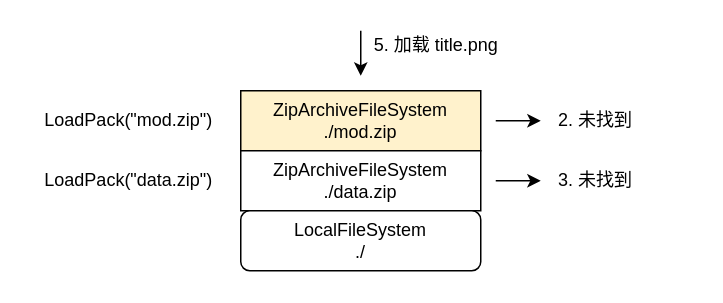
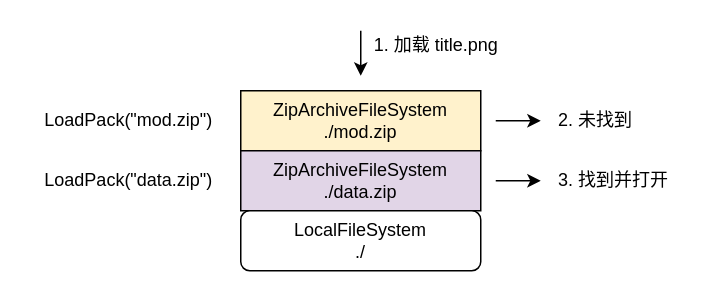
  <mxCell id="0" />
  <mxCell id="1" parent="0" />
  <mxCell id="2" value="ZipArchiveFileSystem&lt;br&gt;./mod.zip" style="rounded=0;whiteSpace=wrap;html=1;fillColor=#fff2cc;" vertex="1" parent="1"><mxGeometry x="160" y="60" width="160" height="40" as="geometry" /></mxCell>
- <mxCell id="3" value="ZipArchiveFileSystem&lt;br&gt;./data.zip" style="rounded=0;whiteSpace=wrap;html=1;" vertex="1" parent="1"><mxGeometry x="160" y="100" width="160" height="40" as="geometry" /></mxCell>
+ <mxCell id="3" value="ZipArchiveFileSystem&lt;br&gt;./data.zip" style="rounded=0;whiteSpace=wrap;html=1;fillColor=#e1d5e7;" vertex="1" parent="1"><mxGeometry x="160" y="100" width="160" height="40" as="geometry" /></mxCell>
  <mxCell id="4" value="LocalFileSystem&lt;br&gt;./" style="whiteSpace=wrap;html=1;rounded=1;" vertex="1" parent="1"><mxGeometry x="160" y="140" width="160" height="40" as="geometry" /></mxCell>
  <mxCell id="5" value="" style="endArrow=classic;html=1;" edge="1" parent="1"><mxGeometry width="50" height="50" relative="1" as="geometry"><mxPoint x="240" y="20" as="sourcePoint" /><mxPoint x="240" y="50" as="targetPoint" /></mxGeometry></mxCell>
- <mxCell id="6" value="5. 加载 title.png" style="text;html=1;align=center;verticalAlign=middle;resizable=0;points=[];autosize=1;strokeColor=none;fillColor=none;" vertex="1" parent="1"><mxGeometry x="240" y="20" width="100" height="20" as="geometry" /></mxCell>
+ <mxCell id="6" value="1. 加载 title.png" style="text;html=1;align=center;verticalAlign=middle;resizable=0;points=[];autosize=1;strokeColor=none;fillColor=none;" vertex="1" parent="1"><mxGeometry x="240" y="20" width="100" height="20" as="geometry" /></mxCell>
  <mxCell id="7" value="" style="endArrow=classic;startArrow=none;html=1;startFill=0;" edge="1" parent="1"><mxGeometry width="50" height="50" relative="1" as="geometry"><mxPoint x="330" y="80" as="sourcePoint" /><mxPoint x="360" y="80" as="targetPoint" /></mxGeometry></mxCell>
  <mxCell id="8" value="2. 未找到" style="text;html=1;align=left;verticalAlign=middle;resizable=0;points=[];autosize=1;strokeColor=none;fillColor=none;" vertex="1" parent="1"><mxGeometry x="370" y="70" width="60" height="20" as="geometry" /></mxCell>
  <mxCell id="9" value="" style="endArrow=classic;startArrow=none;html=1;startFill=0;" edge="1" parent="1"><mxGeometry width="50" height="50" relative="1" as="geometry"><mxPoint x="330" y="120" as="sourcePoint" /><mxPoint x="360" y="120" as="targetPoint" /></mxGeometry></mxCell>
- <mxCell id="10" value="3. 未找到" style="text;html=1;align=left;verticalAlign=middle;resizable=0;points=[];autosize=1;strokeColor=none;fillColor=none;" vertex="1" parent="1"><mxGeometry x="370" y="110" width="90" height="20" as="geometry" /></mxCell>
+ <mxCell id="10" value="3. 找到并打开" style="text;html=1;align=left;verticalAlign=middle;resizable=0;points=[];autosize=1;strokeColor=none;fillColor=none;" vertex="1" parent="1"><mxGeometry x="370" y="110" width="90" height="20" as="geometry" /></mxCell>
  <mxCell id="11" value="LoadPack(&quot;mod.zip&quot;)" style="text;html=1;align=center;verticalAlign=middle;resizable=0;points=[];autosize=1;strokeColor=none;fillColor=none;" vertex="1" parent="1"><mxGeometry x="20" y="70" width="130" height="20" as="geometry" /></mxCell>
  <mxCell id="12" value="LoadPack(&quot;data.zip&quot;)" style="text;html=1;align=center;verticalAlign=middle;resizable=0;points=[];autosize=1;strokeColor=none;fillColor=none;" vertex="1" parent="1"><mxGeometry x="20" y="110" width="130" height="20" as="geometry" /></mxCell>
